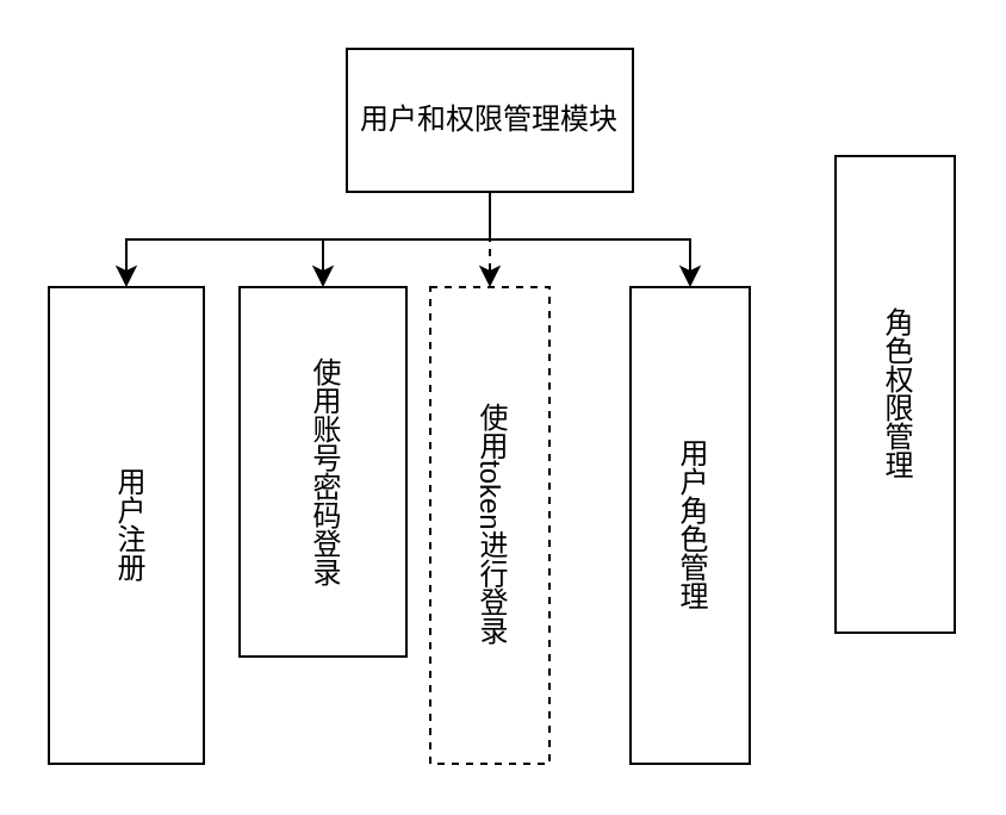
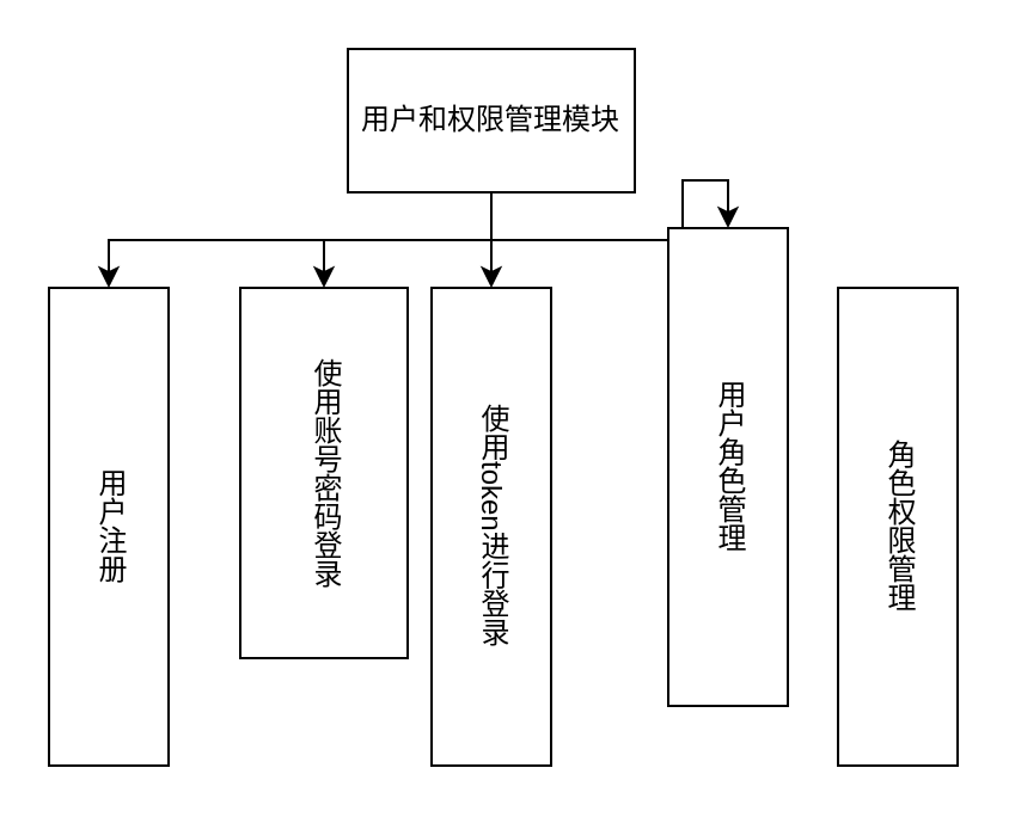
  <mxCell id="0" />
  <mxCell id="1" parent="0" />
  <mxCell id="2" style="edgeStyle=orthogonalEdgeStyle;rounded=0;orthogonalLoop=1;jettySize=auto;html=1;exitX=0.5;exitY=1;exitDx=0;exitDy=0;entryX=0.5;entryY=0;entryDx=0;entryDy=0;" edge="1" parent="1" source="6" target="7"><mxGeometry relative="1" as="geometry" /></mxCell>
  <mxCell id="3" style="edgeStyle=orthogonalEdgeStyle;rounded=0;orthogonalLoop=1;jettySize=auto;html=1;exitX=0.5;exitY=1;exitDx=0;exitDy=0;" edge="1" parent="1" source="6" target="8"><mxGeometry relative="1" as="geometry" /></mxCell>
- <mxCell id="4" style="edgeStyle=orthogonalEdgeStyle;rounded=0;orthogonalLoop=1;jettySize=auto;html=1;exitX=0.5;exitY=1;exitDx=0;exitDy=0;dashed=1;" edge="1" parent="1" source="6" target="9"><mxGeometry relative="1" as="geometry" /></mxCell>
+ <mxCell id="4" style="edgeStyle=orthogonalEdgeStyle;rounded=0;orthogonalLoop=1;jettySize=auto;html=1;exitX=0.5;exitY=1;exitDx=0;exitDy=0;" edge="1" parent="1" source="6" target="9"><mxGeometry relative="1" as="geometry" /></mxCell>
  <mxCell id="5" style="edgeStyle=orthogonalEdgeStyle;rounded=0;orthogonalLoop=1;jettySize=auto;html=1;exitX=0.5;exitY=1;exitDx=0;exitDy=0;" edge="1" parent="1" source="6" target="10"><mxGeometry relative="1" as="geometry" /></mxCell>
  <mxCell id="6" value="用户和权限管理模块" style="rounded=0;whiteSpace=wrap;html=1;" vertex="1" parent="1"><mxGeometry x="145" y="20" width="120" height="60" as="geometry" /></mxCell>
- <mxCell id="7" value="用户注册" style="rounded=0;whiteSpace=wrap;html=1;textDirection=vertical-lr;" vertex="1" parent="1"><mxGeometry x="20" y="120" width="65" height="200" as="geometry" /></mxCell>
+ <mxCell id="7" value="用户注册" style="rounded=0;whiteSpace=wrap;html=1;textDirection=vertical-lr;" vertex="1" parent="1"><mxGeometry x="20" y="120" width="50" height="200" as="geometry" /></mxCell>
  <mxCell id="8" value="使用账号密码登录" style="rounded=0;whiteSpace=wrap;html=1;textDirection=vertical-lr;" vertex="1" parent="1"><mxGeometry x="100" y="120" width="70" height="155" as="geometry" /></mxCell>
- <mxCell id="9" value="使用token进行登录" style="rounded=0;whiteSpace=wrap;html=1;textDirection=vertical-lr;dashed=1;" vertex="1" parent="1"><mxGeometry x="180" y="120" width="50" height="200" as="geometry" /></mxCell>
- <mxCell id="10" value="用户角色管理" style="rounded=0;whiteSpace=wrap;html=1;textDirection=vertical-lr;" vertex="1" parent="1"><mxGeometry x="264" y="120" width="50" height="200" as="geometry" /></mxCell>
- <mxCell id="11" value="角色权限管理" style="rounded=0;whiteSpace=wrap;html=1;textDirection=vertical-lr;" vertex="1" parent="1"><mxGeometry x="350" y="65" width="50" height="200" as="geometry" /></mxCell>
+ <mxCell id="9" value="使用token进行登录" style="rounded=0;whiteSpace=wrap;html=1;textDirection=vertical-lr;" vertex="1" parent="1"><mxGeometry x="180" y="120" width="50" height="200" as="geometry" /></mxCell>
+ <mxCell id="10" value="用户角色管理" style="rounded=0;whiteSpace=wrap;html=1;textDirection=vertical-lr;" vertex="1" parent="1"><mxGeometry x="279" y="95" width="50" height="200" as="geometry" /></mxCell>
+ <mxCell id="11" value="角色权限管理" style="rounded=0;whiteSpace=wrap;html=1;textDirection=vertical-lr;" vertex="1" parent="1"><mxGeometry x="350" y="120" width="50" height="200" as="geometry" /></mxCell>
